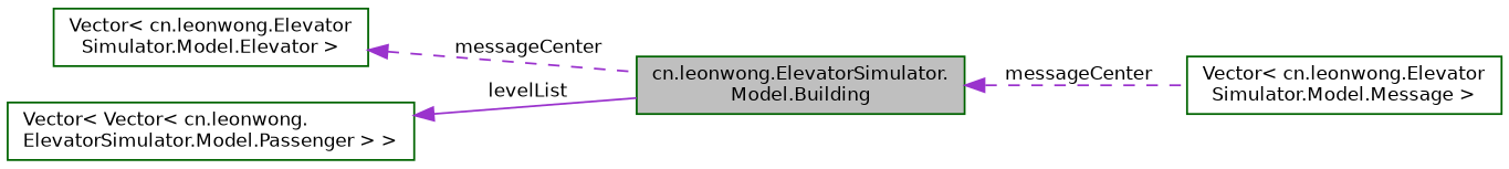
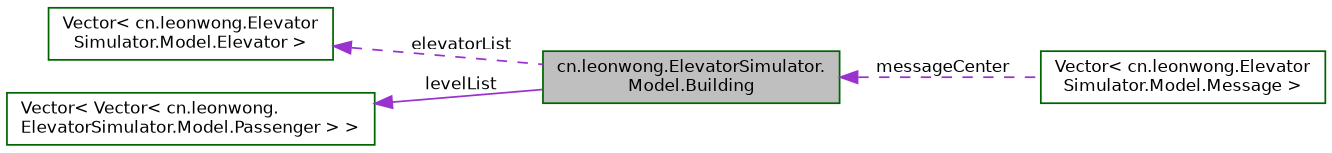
  digraph {
    rankdir=LR
    node [color=darkgreen fillcolor=white fontname=Helvetica fontsize=10 shape=record style=filled]
    edge [color=darkorchid3 dir=back fontname=Helvetica fontsize=10 labelfontname=Helvetica labelfontsize=10 style=dashed]
    n1 [fillcolor=grey75 fontcolor=black height=0.2 label="cn.leonwong.ElevatorSimulator.\lModel.Building" width=0.4]
    n2 [height=0.2 label="Vector\< cn.leonwong.Elevator\lSimulator.Model.Message \>" width=0.4]
    n3 [height=0.2 label="Vector\< cn.leonwong.Elevator\lSimulator.Model.Elevator \>" width=0.4]
    n4 [height=0.2 label="Vector\< Vector\< cn.leonwong.\lElevatorSimulator.Model.Passenger \> \>" width=0.4]
    n1 -> n2 [label=" messageCenter"]
-   n3 -> n1 [label=" messageCenter"]
+   n3 -> n1 [label=" elevatorList"]
    n4 -> n1 [label=" levelList" style=solid]
  }
